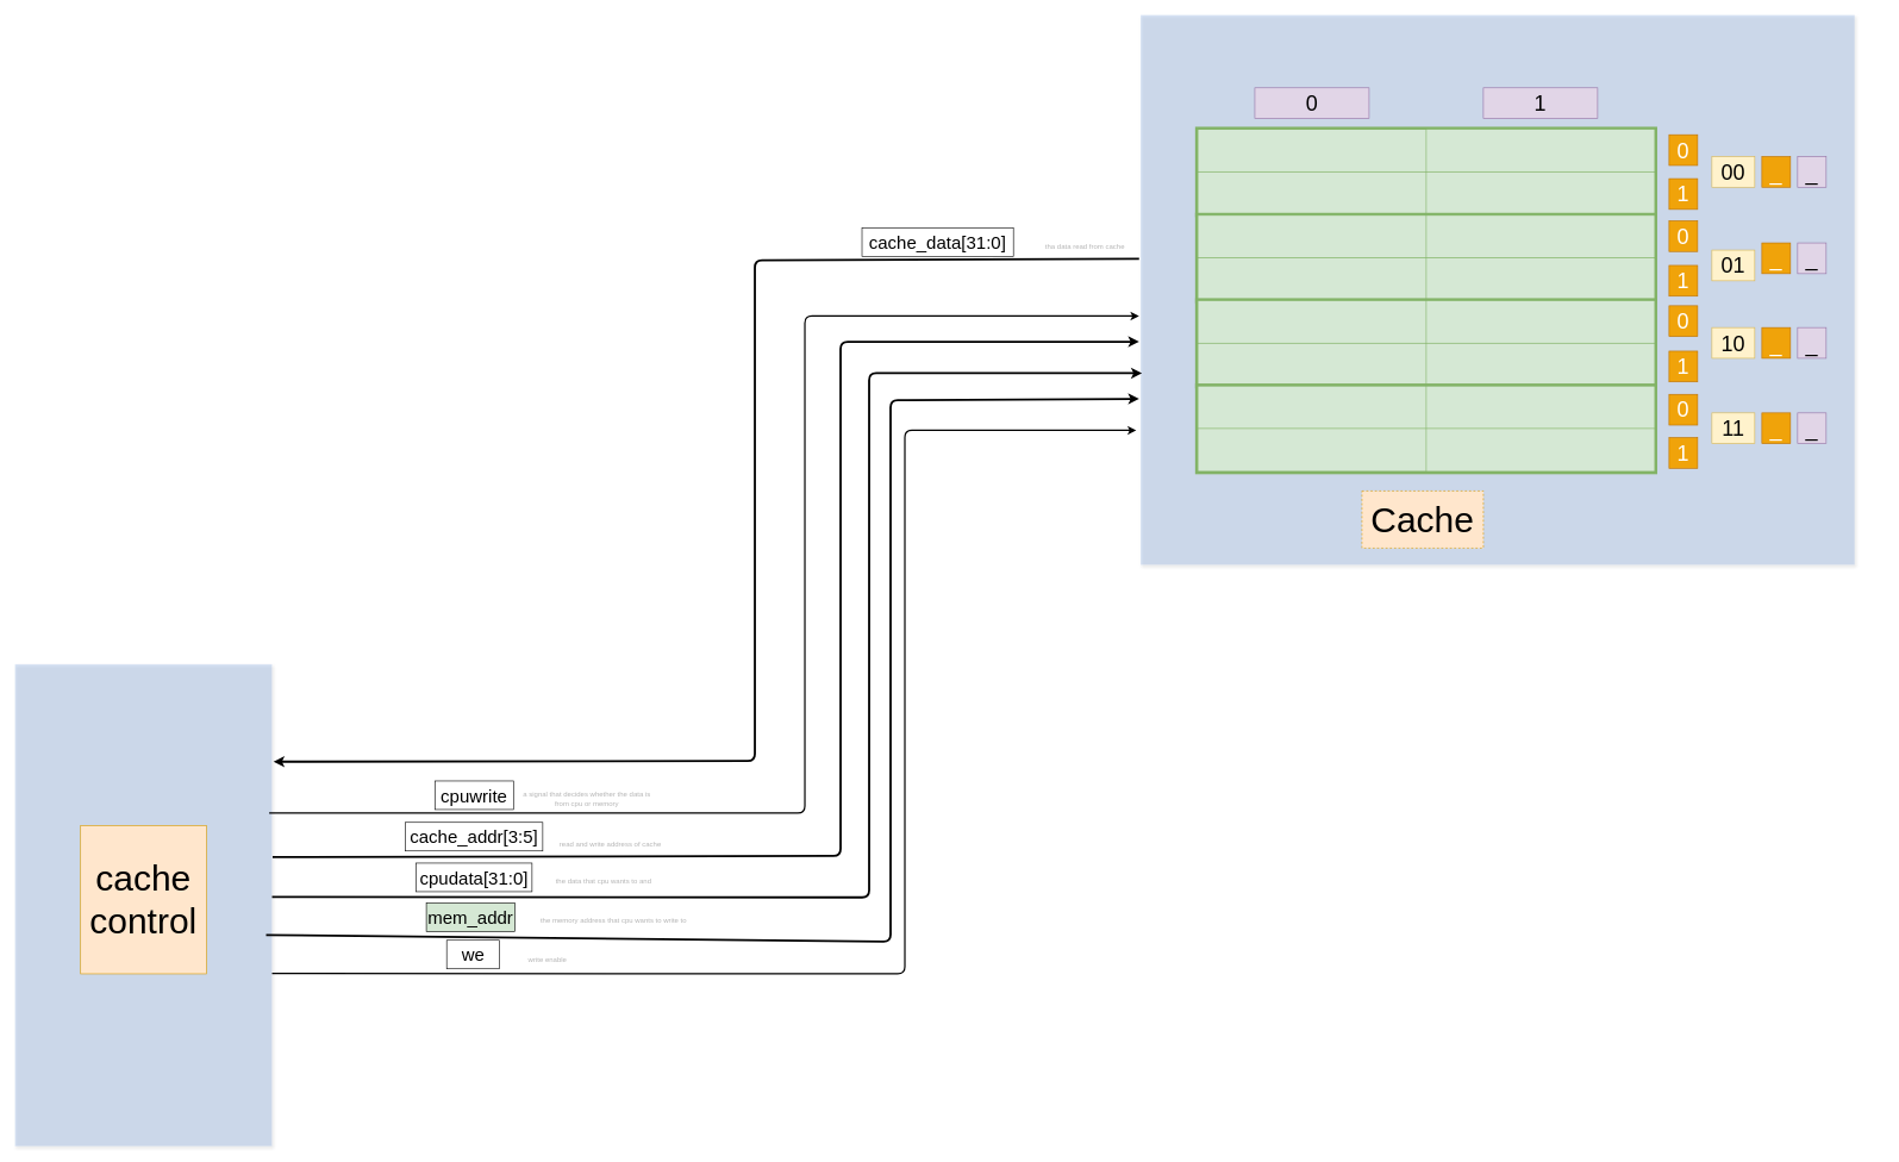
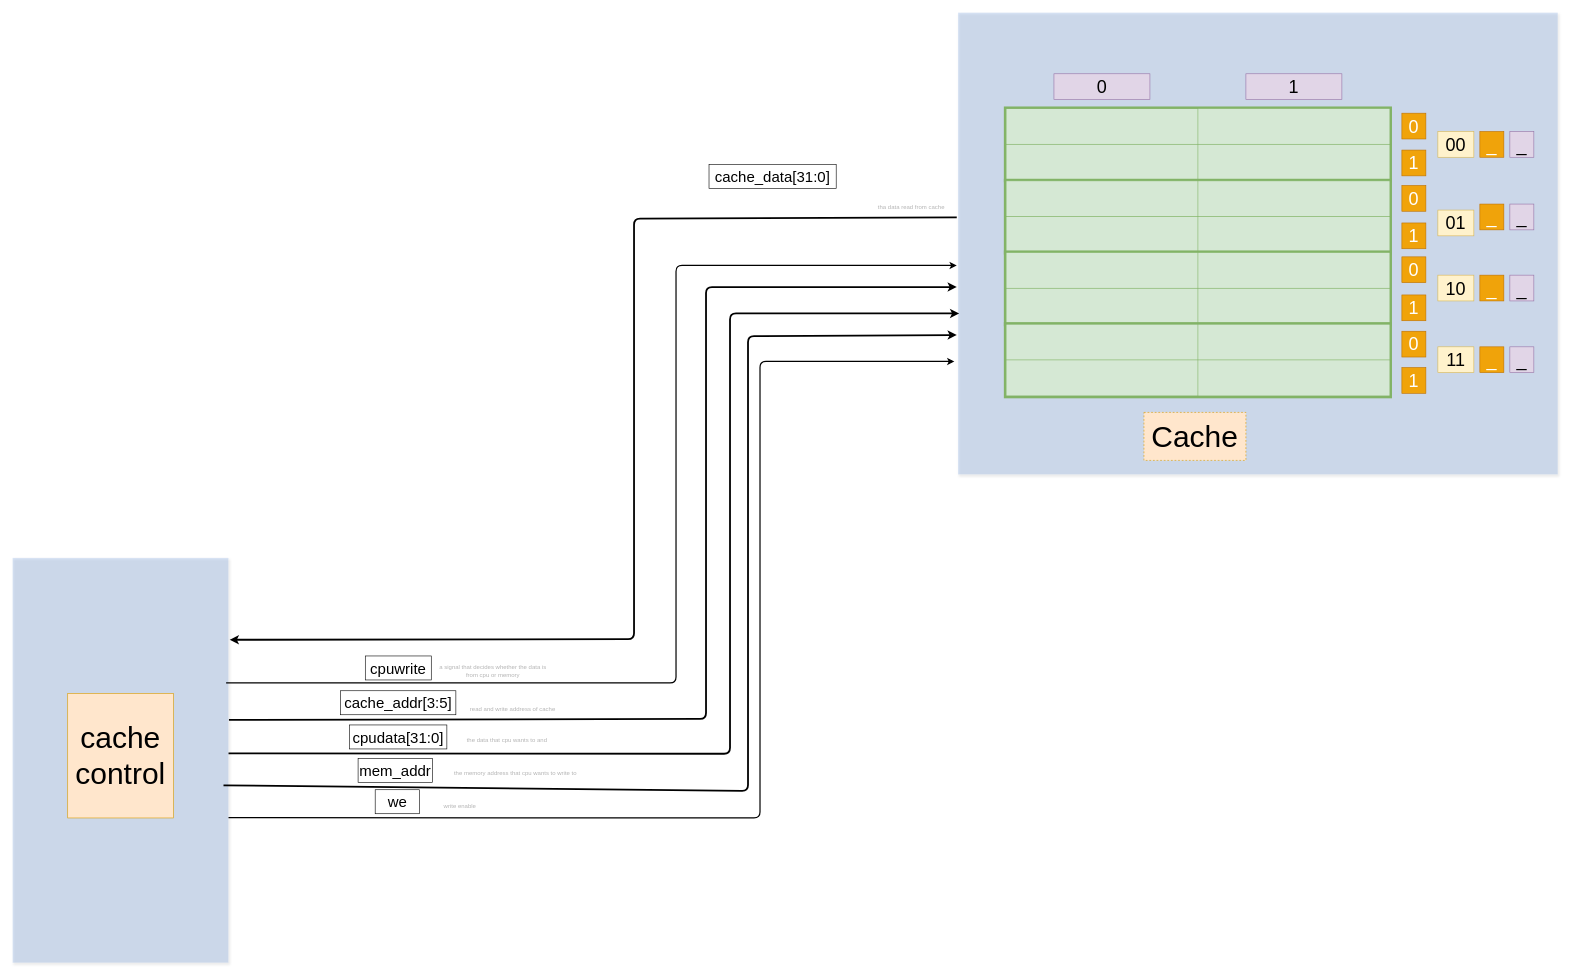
  <mxCell id="0" />
  <mxCell id="1" parent="0" />
  <mxCell id="2" value="" style="group" vertex="1" connectable="0" parent="1"><mxGeometry x="20" y="929.5" width="360" height="675" as="geometry" /></mxCell>
  <mxCell id="3" value="" style="rounded=0;whiteSpace=wrap;html=1;glass=0;fillColor=#7EA6E0;strokeColor=#FFFFFF;shadow=1;comic=0;opacity=30;" vertex="1" parent="2"><mxGeometry width="360.0" height="675" as="geometry" /></mxCell>
  <mxCell id="4" value="cache control" style="rounded=0;whiteSpace=wrap;html=1;fontSize=50;fillColor=#ffe6cc;strokeColor=#d79b00;" vertex="1" parent="2"><mxGeometry x="91.959" y="225.865" width="176.082" height="207.692" as="geometry" /></mxCell>
  <mxCell id="5" value="" style="rounded=0;whiteSpace=wrap;html=1;glass=0;fillColor=#7EA6E0;strokeColor=#FFFFFF;shadow=1;comic=0;opacity=30;" vertex="1" parent="1"><mxGeometry x="1596" y="20.5" width="1000" height="770" as="geometry" /></mxCell>
  <mxCell id="6" value="" style="group" vertex="1" connectable="0" parent="1"><mxGeometry x="1676" y="180.5" width="640" height="479.5" as="geometry" /></mxCell>
  <mxCell id="7" value="" style="group" vertex="1" connectable="0" parent="6"><mxGeometry width="640" height="479.5" as="geometry" /></mxCell>
  <mxCell id="8" value="" style="group;fillColor=#d5e8d4;strokeColor=#82b366;strokeWidth=7;" vertex="1" connectable="0" parent="7"><mxGeometry width="640" height="119.5" as="geometry" /></mxCell>
  <mxCell id="9" value="" style="rounded=0;whiteSpace=wrap;html=1;fontSize=30;fillColor=#d5e8d4;strokeColor=#82b366;" vertex="1" parent="8"><mxGeometry y="0.5" width="640" height="119" as="geometry" /></mxCell>
  <mxCell id="10" value="" style="rounded=0;whiteSpace=wrap;html=1;fontSize=30;fillColor=#d5e8d4;strokeColor=#82b366;" vertex="1" parent="8"><mxGeometry width="640" height="60" as="geometry" /></mxCell>
  <mxCell id="11" value="" style="rounded=0;whiteSpace=wrap;html=1;fontSize=30;fillColor=#d5e8d4;strokeColor=#82b366;" vertex="1" parent="8"><mxGeometry y="59.5" width="640" height="60" as="geometry" /></mxCell>
  <mxCell id="12" value="" style="group;fillColor=#d5e8d4;strokeColor=#82b366;strokeWidth=7;" vertex="1" connectable="0" parent="7"><mxGeometry y="120.5" width="640" height="119.5" as="geometry" /></mxCell>
  <mxCell id="13" value="" style="rounded=0;whiteSpace=wrap;html=1;fontSize=30;fillColor=#d5e8d4;strokeColor=#82b366;" vertex="1" parent="12"><mxGeometry y="0.5" width="640" height="119" as="geometry" /></mxCell>
  <mxCell id="14" value="" style="rounded=0;whiteSpace=wrap;html=1;fontSize=30;fillColor=#d5e8d4;strokeColor=#82b366;" vertex="1" parent="12"><mxGeometry width="640" height="60" as="geometry" /></mxCell>
  <mxCell id="15" value="" style="rounded=0;whiteSpace=wrap;html=1;fontSize=30;fillColor=#d5e8d4;strokeColor=#82b366;" vertex="1" parent="12"><mxGeometry y="59.5" width="640" height="60" as="geometry" /></mxCell>
  <mxCell id="16" value="" style="group;fillColor=#d5e8d4;strokeColor=#82b366;strokeWidth=7;" vertex="1" connectable="0" parent="7"><mxGeometry y="240" width="640" height="119.5" as="geometry" /></mxCell>
  <mxCell id="17" value="" style="rounded=0;whiteSpace=wrap;html=1;fontSize=30;fillColor=#d5e8d4;strokeColor=#82b366;" vertex="1" parent="16"><mxGeometry y="0.5" width="640" height="119" as="geometry" /></mxCell>
  <mxCell id="18" value="" style="rounded=0;whiteSpace=wrap;html=1;fontSize=30;fillColor=#d5e8d4;strokeColor=#82b366;" vertex="1" parent="16"><mxGeometry width="640" height="60" as="geometry" /></mxCell>
  <mxCell id="19" value="" style="rounded=0;whiteSpace=wrap;html=1;fontSize=30;fillColor=#d5e8d4;strokeColor=#82b366;" vertex="1" parent="16"><mxGeometry y="59.5" width="640" height="60" as="geometry" /></mxCell>
  <mxCell id="20" value="" style="group;fillColor=#d5e8d4;strokeColor=#82b366;strokeWidth=7;" vertex="1" connectable="0" parent="7"><mxGeometry y="359.5" width="640" height="120" as="geometry" /></mxCell>
  <mxCell id="21" value="" style="rounded=0;whiteSpace=wrap;html=1;fontSize=30;fillColor=#d5e8d4;strokeColor=#82b366;" vertex="1" parent="20"><mxGeometry y="0.5" width="640" height="119" as="geometry" /></mxCell>
  <mxCell id="22" value="" style="rounded=0;whiteSpace=wrap;html=1;fontSize=30;fillColor=#d5e8d4;strokeColor=#82b366;" vertex="1" parent="20"><mxGeometry width="640" height="60" as="geometry" /></mxCell>
  <mxCell id="23" value="" style="rounded=0;whiteSpace=wrap;html=1;fontSize=30;fillColor=#d5e8d4;strokeColor=#82b366;" vertex="1" parent="20"><mxGeometry y="59.5" width="640" height="60" as="geometry" /></mxCell>
  <mxCell id="24" value="" style="rounded=0;whiteSpace=wrap;html=1;strokeColor=#82b366;strokeWidth=1;fontSize=30;fillColor=#d5e8d4;fillOpacity=0;" vertex="1" parent="20"><mxGeometry y="-360" width="320" height="480" as="geometry" /></mxCell>
  <mxCell id="25" value="" style="group" vertex="1" connectable="0" parent="1"><mxGeometry x="2346" y="189.167" width="240" height="43" as="geometry" /></mxCell>
  <mxCell id="26" value="" style="group" vertex="1" connectable="0" parent="25"><mxGeometry x="40" y="30.5" width="190" height="43" as="geometry" /></mxCell>
  <mxCell id="27" value="_" style="text;html=1;strokeColor=#9673a6;fillColor=#e1d5e7;align=center;verticalAlign=middle;whiteSpace=wrap;rounded=0;fontSize=30;" vertex="1" parent="26"><mxGeometry x="130" y="-1" width="40" height="43" as="geometry" /></mxCell>
  <mxCell id="28" value="0" style="text;html=1;strokeColor=#BD7000;fillColor=#f0a30a;align=center;verticalAlign=middle;whiteSpace=wrap;rounded=0;fontSize=30;fontColor=#ffffff;" vertex="1" parent="25"><mxGeometry x="-10" y="-1" width="40" height="43" as="geometry" /></mxCell>
  <mxCell id="29" value="" style="group" vertex="1" connectable="0" parent="1"><mxGeometry x="2396" y="218.667" width="240" height="44" as="geometry" /></mxCell>
  <mxCell id="30" value="_" style="text;html=1;strokeColor=#BD7000;fillColor=#f0a30a;align=center;verticalAlign=middle;whiteSpace=wrap;rounded=0;fontSize=30;fontColor=#ffffff;" vertex="1" parent="29"><mxGeometry x="70" width="40" height="43" as="geometry" /></mxCell>
  <mxCell id="31" value="00" style="text;html=1;strokeColor=#d6b656;fillColor=#fff2cc;align=center;verticalAlign=middle;whiteSpace=wrap;rounded=0;fontSize=30;" vertex="1" parent="29"><mxGeometry width="60" height="43" as="geometry" /></mxCell>
  <mxCell id="32" value="1" style="text;html=1;strokeColor=#BD7000;fillColor=#f0a30a;align=center;verticalAlign=middle;whiteSpace=wrap;rounded=0;fontSize=30;fontColor=#ffffff;" vertex="1" parent="1"><mxGeometry x="2336" y="249.667" width="40" height="43" as="geometry" /></mxCell>
  <mxCell id="33" value="0" style="text;html=1;strokeColor=#BD7000;fillColor=#f0a30a;align=center;verticalAlign=middle;whiteSpace=wrap;rounded=0;fontSize=30;fontColor=#ffffff;" vertex="1" parent="1"><mxGeometry x="2336" y="308.667" width="40" height="43" as="geometry" /></mxCell>
  <mxCell id="34" value="1" style="text;html=1;strokeColor=#BD7000;fillColor=#f0a30a;align=center;verticalAlign=middle;whiteSpace=wrap;rounded=0;fontSize=30;fontColor=#ffffff;" vertex="1" parent="1"><mxGeometry x="2336" y="371.167" width="40" height="43" as="geometry" /></mxCell>
  <mxCell id="35" value="0" style="text;html=1;strokeColor=#BD7000;fillColor=#f0a30a;align=center;verticalAlign=middle;whiteSpace=wrap;rounded=0;fontSize=30;fontColor=#ffffff;" vertex="1" parent="1"><mxGeometry x="2336" y="427.667" width="40" height="43" as="geometry" /></mxCell>
  <mxCell id="36" value="1" style="text;html=1;strokeColor=#BD7000;fillColor=#f0a30a;align=center;verticalAlign=middle;whiteSpace=wrap;rounded=0;fontSize=30;fontColor=#ffffff;" vertex="1" parent="1"><mxGeometry x="2336" y="491.167" width="40" height="43" as="geometry" /></mxCell>
  <mxCell id="37" value="0" style="text;html=1;strokeColor=#BD7000;fillColor=#f0a30a;align=center;verticalAlign=middle;whiteSpace=wrap;rounded=0;fontSize=30;fontColor=#ffffff;" vertex="1" parent="1"><mxGeometry x="2336" y="551.667" width="40" height="43" as="geometry" /></mxCell>
  <mxCell id="38" value="1" style="text;html=1;strokeColor=#BD7000;fillColor=#f0a30a;align=center;verticalAlign=middle;whiteSpace=wrap;rounded=0;fontSize=30;fontColor=#ffffff;" vertex="1" parent="1"><mxGeometry x="2336" y="612.167" width="40" height="43" as="geometry" /></mxCell>
  <mxCell id="39" value="0" style="text;html=1;strokeColor=#9673a6;fillColor=#e1d5e7;align=center;verticalAlign=middle;whiteSpace=wrap;rounded=0;fontSize=30;" vertex="1" parent="1"><mxGeometry x="1756" y="122.5" width="160" height="43" as="geometry" /></mxCell>
  <mxCell id="40" value="1" style="text;html=1;strokeColor=#9673a6;fillColor=#e1d5e7;align=center;verticalAlign=middle;whiteSpace=wrap;rounded=0;fontSize=30;" vertex="1" parent="1"><mxGeometry x="2076" y="122.5" width="160" height="43" as="geometry" /></mxCell>
  <mxCell id="41" value="_" style="text;html=1;strokeColor=#9673a6;fillColor=#e1d5e7;align=center;verticalAlign=middle;whiteSpace=wrap;rounded=0;fontSize=30;" vertex="1" parent="1"><mxGeometry x="2516" y="339.667" width="40" height="43" as="geometry" /></mxCell>
  <mxCell id="42" value="_" style="text;html=1;strokeColor=#BD7000;fillColor=#f0a30a;align=center;verticalAlign=middle;whiteSpace=wrap;rounded=0;fontSize=30;fontColor=#ffffff;" vertex="1" parent="1"><mxGeometry x="2466" y="339.667" width="40" height="43" as="geometry" /></mxCell>
  <mxCell id="43" value="01" style="text;html=1;strokeColor=#d6b656;fillColor=#fff2cc;align=center;verticalAlign=middle;whiteSpace=wrap;rounded=0;fontSize=30;" vertex="1" parent="1"><mxGeometry x="2396" y="349.667" width="60" height="43" as="geometry" /></mxCell>
  <mxCell id="44" value="_" style="text;html=1;strokeColor=#9673a6;fillColor=#e1d5e7;align=center;verticalAlign=middle;whiteSpace=wrap;rounded=0;fontSize=30;" vertex="1" parent="1"><mxGeometry x="2516" y="458.167" width="40" height="43" as="geometry" /></mxCell>
  <mxCell id="45" value="_" style="text;html=1;strokeColor=#BD7000;fillColor=#f0a30a;align=center;verticalAlign=middle;whiteSpace=wrap;rounded=0;fontSize=30;fontColor=#ffffff;" vertex="1" parent="1"><mxGeometry x="2466" y="458.167" width="40" height="43" as="geometry" /></mxCell>
  <mxCell id="46" value="10" style="text;html=1;strokeColor=#d6b656;fillColor=#fff2cc;align=center;verticalAlign=middle;whiteSpace=wrap;rounded=0;fontSize=30;" vertex="1" parent="1"><mxGeometry x="2396" y="458.167" width="60" height="43" as="geometry" /></mxCell>
  <mxCell id="47" value="_" style="text;html=1;strokeColor=#9673a6;fillColor=#e1d5e7;align=center;verticalAlign=middle;whiteSpace=wrap;rounded=0;fontSize=30;" vertex="1" parent="1"><mxGeometry x="2516" y="577.667" width="40" height="43" as="geometry" /></mxCell>
  <mxCell id="48" value="_" style="text;html=1;strokeColor=#BD7000;fillColor=#f0a30a;align=center;verticalAlign=middle;whiteSpace=wrap;rounded=0;fontSize=30;fontColor=#ffffff;" vertex="1" parent="1"><mxGeometry x="2466" y="577.667" width="40" height="43" as="geometry" /></mxCell>
  <mxCell id="49" value="11" style="text;html=1;strokeColor=#d6b656;fillColor=#fff2cc;align=center;verticalAlign=middle;whiteSpace=wrap;rounded=0;fontSize=30;" vertex="1" parent="1"><mxGeometry x="2396" y="577.667" width="60" height="43" as="geometry" /></mxCell>
  <mxCell id="50" value="Cache" style="rounded=0;whiteSpace=wrap;html=1;fontSize=50;fillColor=#ffe6cc;strokeColor=#d79b00;dashed=1;" vertex="1" parent="1"><mxGeometry x="1906" y="687" width="170" height="80" as="geometry" /></mxCell>
  <mxCell id="51" value="" style="endArrow=classic;html=1;exitX=1;exitY=0.25;exitDx=0;exitDy=0;entryX=-0.003;entryY=0.692;entryDx=0;entryDy=0;entryPerimeter=0;strokeWidth=3;" edge="1" parent="1"><mxGeometry width="50" height="50" relative="1" as="geometry"><mxPoint x="380.727" y="1199.636" as="sourcePoint" /><mxPoint x="1594" y="478" as="targetPoint" /><Array as="points"><mxPoint x="1176" y="1198" /><mxPoint x="1176" y="478" /></Array></mxGeometry></mxCell>
  <mxCell id="52" value="cache_addr[3:5]" style="rounded=0;whiteSpace=wrap;html=1;fontSize=25;" vertex="1" parent="1"><mxGeometry x="567" y="1151" width="192" height="40" as="geometry" /></mxCell>
  <mxCell id="53" value="read and write address of cache" style="text;html=1;strokeColor=none;fillColor=none;align=center;verticalAlign=middle;whiteSpace=wrap;rounded=0;fontSize=10;fontColor=#B3B3B3;fontFamily=Helvetica;" vertex="1" parent="1"><mxGeometry x="759" y="1171" width="190" height="20" as="geometry" /></mxCell>
  <mxCell id="54" value="" style="endArrow=classic;html=1;exitX=1;exitY=0.25;exitDx=0;exitDy=0;entryX=-0.004;entryY=0.646;entryDx=0;entryDy=0;entryPerimeter=0;strokeWidth=2;" edge="1" parent="1"><mxGeometry width="50" height="50" relative="1" as="geometry"><mxPoint x="376" y="1138" as="sourcePoint" /><mxPoint x="1594" y="442" as="targetPoint" /><Array as="points"><mxPoint x="1126" y="1138" /><mxPoint x="1126" y="442" /></Array></mxGeometry></mxCell>
  <mxCell id="55" value="cpuwrite" style="rounded=0;whiteSpace=wrap;html=1;fontSize=25;" vertex="1" parent="1"><mxGeometry x="608" y="1093" width="110" height="40" as="geometry" /></mxCell>
  <mxCell id="56" value="a signal that decides whether the data is from cpu or memory" style="text;html=1;strokeColor=none;fillColor=none;align=center;verticalAlign=middle;whiteSpace=wrap;rounded=0;fontSize=10;fontColor=#B3B3B3;fontFamily=Helvetica;" vertex="1" parent="1"><mxGeometry x="726" y="1108" width="190" height="20" as="geometry" /></mxCell>
  <mxCell id="57" value="" style="endArrow=classic;html=1;exitX=1;exitY=0.25;exitDx=0;exitDy=0;entryX=0;entryY=0.75;entryDx=0;entryDy=0;strokeWidth=3;" edge="1" parent="1"><mxGeometry width="50" height="50" relative="1" as="geometry"><mxPoint x="380" y="1255.5" as="sourcePoint" /><mxPoint x="1598" y="522" as="targetPoint" /><Array as="points"><mxPoint x="1216" y="1256" /><mxPoint x="1216" y="522" /></Array></mxGeometry></mxCell>
  <mxCell id="58" value="cpudata[31:0]" style="rounded=0;whiteSpace=wrap;html=1;fontSize=25;" vertex="1" parent="1"><mxGeometry x="582" y="1208" width="162" height="40" as="geometry" /></mxCell>
  <mxCell id="59" value="the data that cpu wants to and" style="text;html=1;strokeColor=none;fillColor=none;align=center;verticalAlign=middle;whiteSpace=wrap;rounded=0;fontSize=10;fontColor=#B3B3B3;fontFamily=Helvetica;" vertex="1" parent="1"><mxGeometry x="756" y="1223" width="177" height="20" as="geometry" /></mxCell>
  <mxCell id="60" value="we" style="rounded=0;whiteSpace=wrap;html=1;fontSize=25;" vertex="1" parent="1"><mxGeometry x="624.5" y="1316" width="74" height="40" as="geometry" /></mxCell>
  <mxCell id="61" value="write enable" style="text;html=1;strokeColor=none;fillColor=none;align=center;verticalAlign=middle;whiteSpace=wrap;rounded=0;fontSize=10;fontColor=#B3B3B3;fontFamily=Helvetica;" vertex="1" parent="1"><mxGeometry x="672.5" y="1333" width="186" height="20" as="geometry" /></mxCell>
  <mxCell id="62" value="" style="endArrow=classic;html=1;entryX=-0.003;entryY=0.798;entryDx=0;entryDy=0;entryPerimeter=0;strokeWidth=3;exitX=0.989;exitY=0.417;exitDx=0;exitDy=0;exitPerimeter=0;" edge="1" parent="1"><mxGeometry width="50" height="50" relative="1" as="geometry"><mxPoint x="371.636" y="1308.727" as="sourcePoint" /><mxPoint x="1594" y="558" as="targetPoint" /><Array as="points"><mxPoint x="1246" y="1318" /><mxPoint x="1246" y="560" /></Array></mxGeometry></mxCell>
- <mxCell id="63" value="mem_addr" style="rounded=0;whiteSpace=wrap;html=1;fontSize=25;fillColor=#d5e8d4;" vertex="1" parent="1"><mxGeometry x="596" y="1264" width="124" height="40" as="geometry" /></mxCell>
+ <mxCell id="63" value="mem_addr" style="rounded=0;whiteSpace=wrap;html=1;fontSize=25;" vertex="1" parent="1"><mxGeometry x="596" y="1264" width="124" height="40" as="geometry" /></mxCell>
  <mxCell id="64" value="the memory address that cpu wants to write to" style="text;html=1;strokeColor=none;fillColor=none;align=center;verticalAlign=middle;whiteSpace=wrap;rounded=0;fontSize=10;fontColor=#B3B3B3;fontFamily=Helvetica;" vertex="1" parent="1"><mxGeometry x="727" y="1278" width="263" height="20" as="geometry" /></mxCell>
  <mxCell id="65" value="" style="endArrow=classic;html=1;exitX=1;exitY=0.25;exitDx=0;exitDy=0;entryX=-0.005;entryY=0.853;entryDx=0;entryDy=0;entryPerimeter=0;strokeWidth=2;" edge="1" parent="1"><mxGeometry width="50" height="50" relative="1" as="geometry"><mxPoint x="380" y="1362.5" as="sourcePoint" /><mxPoint x="1590" y="602" as="targetPoint" /><Array as="points"><mxPoint x="1266" y="1363" /><mxPoint x="1266" y="602" /></Array></mxGeometry></mxCell>
  <mxCell id="66" value="" style="endArrow=classic;html=1;exitX=-0.001;exitY=0.543;exitDx=0;exitDy=0;entryX=1.008;entryY=0.165;entryDx=0;entryDy=0;entryPerimeter=0;strokeWidth=3;exitPerimeter=0;" edge="1" parent="1"><mxGeometry width="50" height="50" relative="1" as="geometry"><mxPoint x="1594" y="362" as="sourcePoint" /><mxPoint x="382" y="1066" as="targetPoint" /><Array as="points"><mxPoint x="1056" y="364" /><mxPoint x="1056" y="1065" /></Array></mxGeometry></mxCell>
- <mxCell id="67" value="cache_data[31:0]" style="rounded=0;whiteSpace=wrap;html=1;fontSize=25;" vertex="1" parent="1"><mxGeometry x="1206" y="319" width="212" height="40" as="geometry" /></mxCell>
+ <mxCell id="67" value="cache_data[31:0]" style="rounded=0;whiteSpace=wrap;html=1;fontSize=25;" vertex="1" parent="1"><mxGeometry x="1181" y="274" width="212" height="40" as="geometry" /></mxCell>
  <mxCell id="68" value="tha data read from cache" style="text;html=1;strokeColor=none;fillColor=none;align=center;verticalAlign=middle;whiteSpace=wrap;rounded=0;fontSize=10;fontColor=#B3B3B3;fontFamily=Helvetica;" vertex="1" parent="1"><mxGeometry x="1430" y="333.5" width="177" height="20" as="geometry" /></mxCell>
